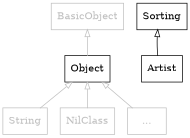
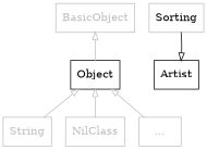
  digraph {
    node [color=gray75 fillcolor=white fontcolor=gray75 shape=record]
    edge [arrowtail=empty color=gray75 dir=back]
    n1 [label=BasicObject]
    n2 [color=black fillcolor=gray95 fontcolor=black label=Object]
    n3 [label=String]
    n4 [label=NilClass]
    n5 [label="..."]
-   n6 [color=black fillcolor=gray95 fontcolor=black label=Sorting]
+   n6 [fillcolor=gray95 fontcolor=black label=Sorting]
    n7 [color=black fillcolor=gray95 fontcolor=black label=Artist]
    n1 -> n2
    n2 -> n3
    n2 -> n4
    n2 -> n5
-   n6 -> n7 [color=black]
+   n7 -> n6 [color=black]
  }
